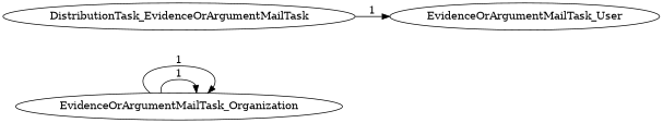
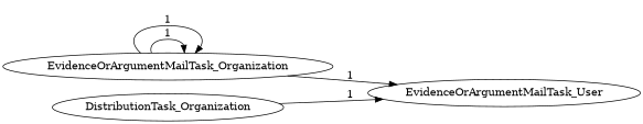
  digraph {
    rankdir=LR
    EvidenceOrArgumentMailTask_Organization
    EvidenceOrArgumentMailTask_User
-   DistributionTask_Organization [label=DistributionTask_EvidenceOrArgumentMailTask]
+   DistributionTask_Organization
    EvidenceOrArgumentMailTask_Organization -> EvidenceOrArgumentMailTask_Organization [label=1]
    EvidenceOrArgumentMailTask_Organization -> EvidenceOrArgumentMailTask_Organization [label=1]
+   EvidenceOrArgumentMailTask_Organization -> EvidenceOrArgumentMailTask_User [label=1]
    DistributionTask_Organization -> EvidenceOrArgumentMailTask_User [label=1]
  }
